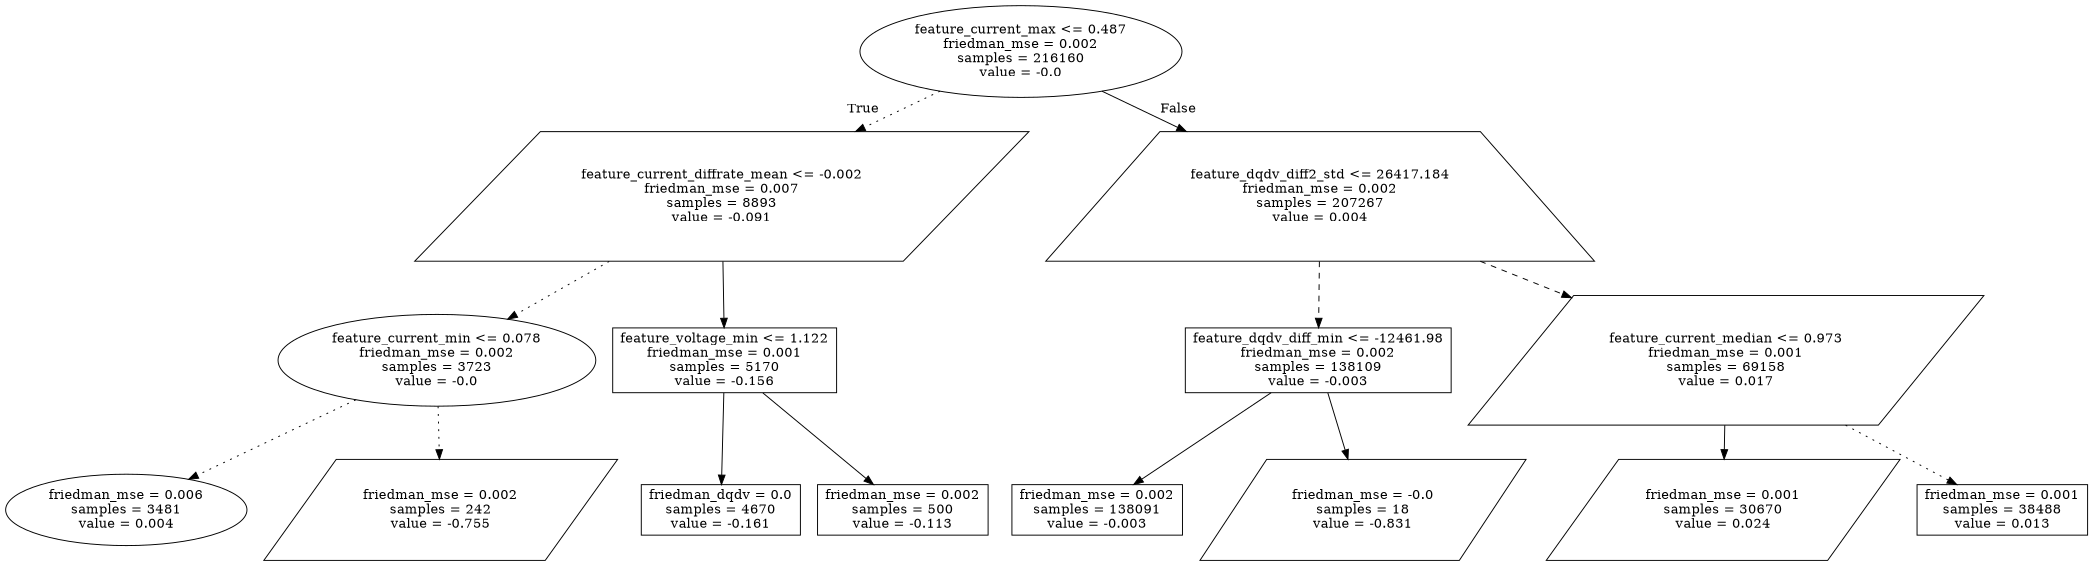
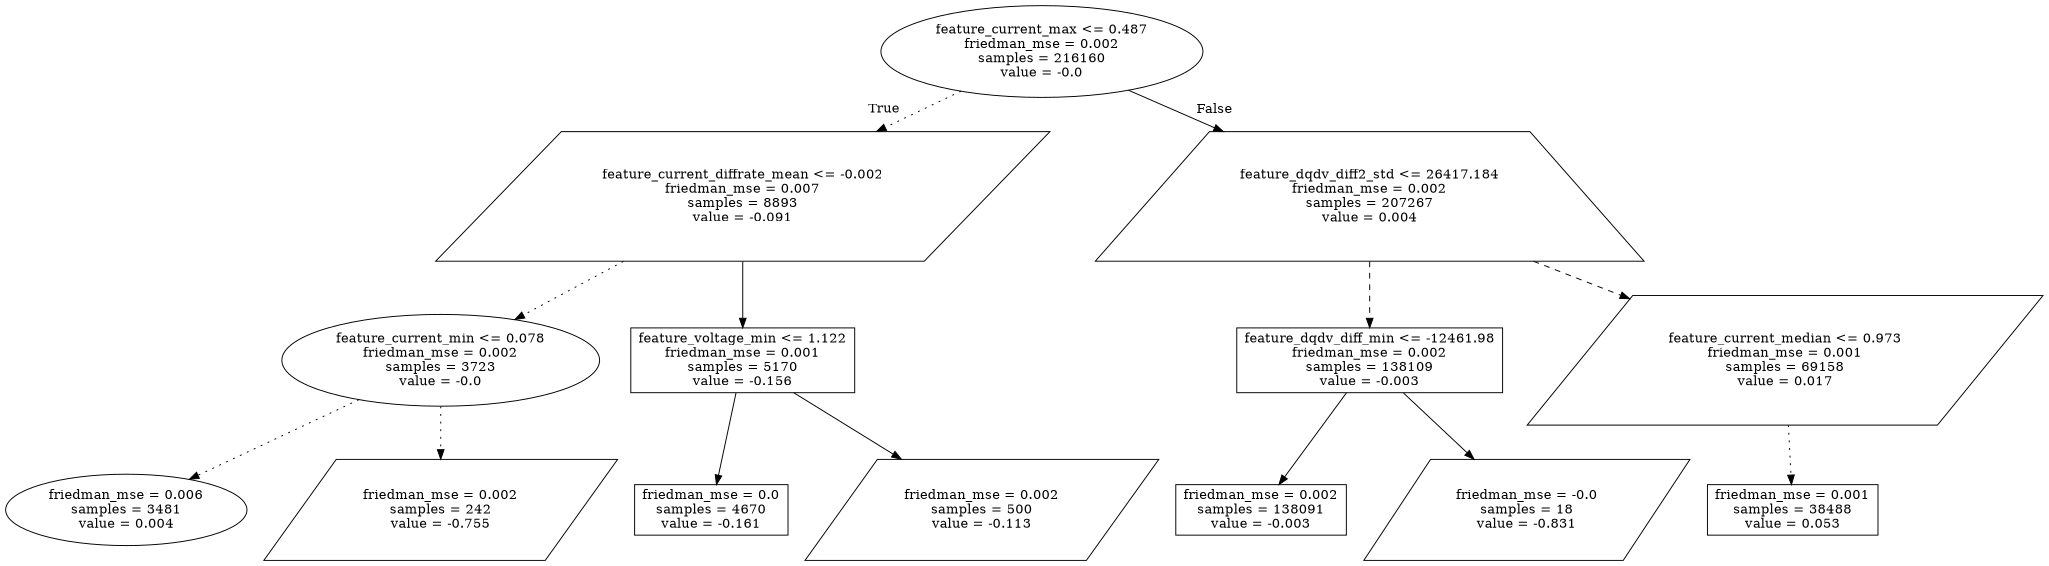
  digraph {
    node [shape=box]
    edge [style=solid]
    n1 [label="feature_current_max <= 0.487\nfriedman_mse = 0.002\nsamples = 216160\nvalue = -0.0" shape=ellipse]
    n2 [label="feature_current_diffrate_mean <= -0.002\nfriedman_mse = 0.007\nsamples = 8893\nvalue = -0.091" shape=parallelogram]
    n3 [label="feature_dqdv_diff2_std <= 26417.184\nfriedman_mse = 0.002\nsamples = 207267\nvalue = 0.004" shape=trapezium]
    n4 [label="feature_current_min <= 0.078\nfriedman_mse = 0.002\nsamples = 3723\nvalue = -0.0" shape=ellipse]
    n5 [label="feature_voltage_min <= 1.122\nfriedman_mse = 0.001\nsamples = 5170\nvalue = -0.156"]
    n6 [label="feature_dqdv_diff_min <= -12461.98\nfriedman_mse = 0.002\nsamples = 138109\nvalue = -0.003"]
    n7 [label="feature_current_median <= 0.973\nfriedman_mse = 0.001\nsamples = 69158\nvalue = 0.017" shape=parallelogram]
    n8 [label="friedman_mse = 0.006\nsamples = 3481\nvalue = 0.004" shape=ellipse]
    n9 [label="friedman_mse = 0.002\nsamples = 242\nvalue = -0.755" shape=parallelogram]
-   n10 [label="friedman_dqdv = 0.0\nsamples = 4670\nvalue = -0.161"]
-   n11 [label="friedman_mse = 0.002\nsamples = 500\nvalue = -0.113"]
+   n10 [label="friedman_mse = 0.0\nsamples = 4670\nvalue = -0.161"]
+   n11 [label="friedman_mse = 0.002\nsamples = 500\nvalue = -0.113" shape=parallelogram]
    n12 [label="friedman_mse = 0.002\nsamples = 138091\nvalue = -0.003"]
    n13 [label="friedman_mse = -0.0\nsamples = 18\nvalue = -0.831" shape=parallelogram]
-   n14 [label="friedman_mse = 0.001\nsamples = 30670\nvalue = 0.024" shape=parallelogram]
-   n15 [label="friedman_mse = 0.001\nsamples = 38488\nvalue = 0.013"]
+   n15 [label="friedman_mse = 0.001\nsamples = 38488\nvalue = 0.053"]
    n1 -> n2 [headlabel=True labelangle=45 labeldistance=2.5 style=dotted]
    n1 -> n3 [headlabel=False labelangle=-45 labeldistance=2.5]
    n2 -> n4 [style=dotted]
    n2 -> n5
    n3 -> n6 [style=dashed]
    n3 -> n7 [style=dashed]
    n4 -> n8 [style=dotted]
    n4 -> n9 [style=dotted]
    n5 -> n10
    n5 -> n11
    n6 -> n12
    n6 -> n13
-   n7 -> n14
    n7 -> n15 [style=dotted]
  }
